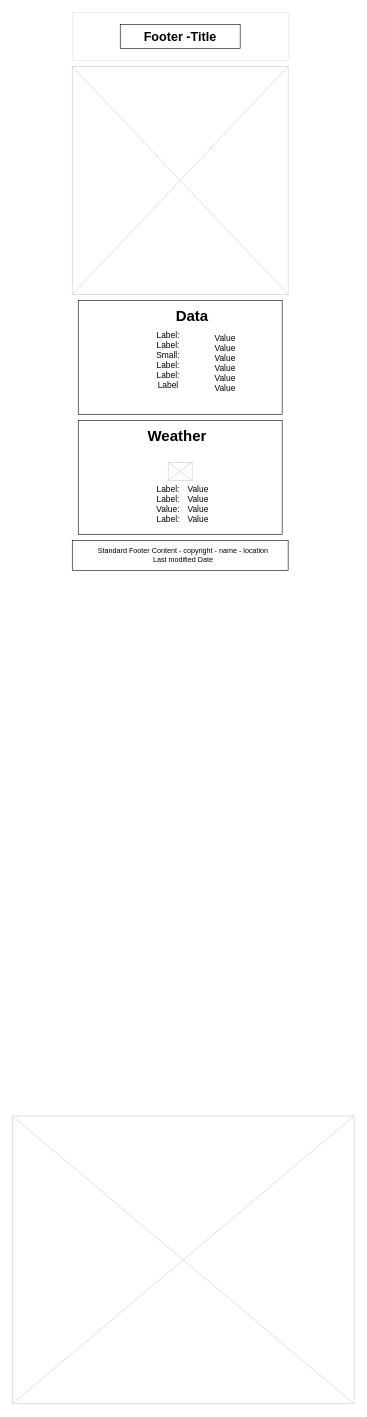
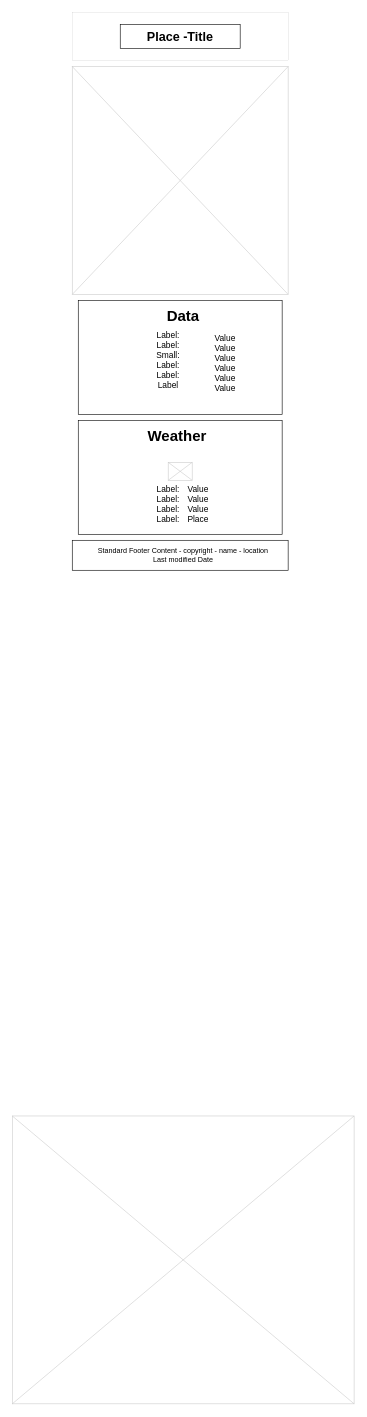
  <mxCell id="0" />
  <mxCell id="1" parent="0" />
  <mxCell id="2" value="" style="verticalLabelPosition=bottom;verticalAlign=top;strokeWidth=1;shape=mxgraph.mockup.graphics.iconGrid;strokeColor=#CCCCCC;gridSize=1,1;" parent="1" vertex="1"><mxGeometry x="120" y="110" width="360" height="380" as="geometry" /></mxCell>
  <mxCell id="3" value="" style="verticalLabelPosition=bottom;verticalAlign=top;strokeWidth=1;shape=mxgraph.mockup.graphics.iconGrid;strokeColor=#CCCCCC;gridSize=1,1;" parent="1" vertex="1"><mxGeometry x="20" y="1860" width="570" height="480" as="geometry" /></mxCell>
  <mxCell id="4" value="" style="rounded=0;whiteSpace=wrap;html=1;strokeWidth=0;" vertex="1" parent="1"><mxGeometry x="120" y="20" width="360" height="80" as="geometry" /></mxCell>
  <mxCell id="5" value="" style="rounded=0;whiteSpace=wrap;html=1;strokeWidth=1;" vertex="1" parent="1"><mxGeometry x="200" y="40" width="200" height="40" as="geometry" /></mxCell>
  <mxCell id="6" value="" style="rounded=0;whiteSpace=wrap;html=1;strokeWidth=1;" vertex="1" parent="1"><mxGeometry x="130" y="500" width="340" height="190" as="geometry" /></mxCell>
  <mxCell id="7" value="" style="rounded=0;whiteSpace=wrap;html=1;strokeWidth=1;" vertex="1" parent="1"><mxGeometry x="130" y="700" width="340" height="190" as="geometry" /></mxCell>
  <mxCell id="8" value="" style="rounded=0;whiteSpace=wrap;html=1;strokeWidth=1;" vertex="1" parent="1"><mxGeometry x="120" y="900" width="360" height="50" as="geometry" /></mxCell>
  <mxCell id="9" value="" style="verticalLabelPosition=bottom;verticalAlign=top;strokeWidth=1;shape=mxgraph.mockup.graphics.iconGrid;strokeColor=#CCCCCC;gridSize=1,1;" vertex="1" parent="1"><mxGeometry x="280" y="770" width="40" height="30" as="geometry" /></mxCell>
  <mxCell id="10" value="&lt;b&gt;&lt;font style=&quot;font-size: 25px;&quot;&gt;Weather&lt;/font&gt;&lt;/b&gt;" style="text;html=1;align=center;verticalAlign=middle;whiteSpace=wrap;rounded=0;" vertex="1" parent="1"><mxGeometry x="195" y="710" width="200" height="30" as="geometry" /></mxCell>
- <mxCell id="11" value="&lt;font style=&quot;font-size: 14px;&quot;&gt;Label:&lt;/font&gt;&lt;div&gt;&lt;font style=&quot;font-size: 14px;&quot;&gt;Label:&lt;/font&gt;&lt;/div&gt;&lt;div&gt;&lt;font style=&quot;font-size: 14px;&quot;&gt;Value:&lt;/font&gt;&lt;/div&gt;&lt;div&gt;&lt;font style=&quot;font-size: 14px;&quot;&gt;Label:&lt;/font&gt;&lt;/div&gt;" style="text;html=1;align=center;verticalAlign=middle;whiteSpace=wrap;rounded=0;" vertex="1" parent="1"><mxGeometry x="250" y="800" width="60" height="80" as="geometry" /></mxCell>
- <mxCell id="12" value="&lt;span style=&quot;font-size: 14px;&quot;&gt;Value&lt;/span&gt;&lt;div&gt;&lt;span style=&quot;font-size: 14px;&quot;&gt;Value&lt;/span&gt;&lt;/div&gt;&lt;div&gt;&lt;span style=&quot;font-size: 14px;&quot;&gt;Value&lt;/span&gt;&lt;/div&gt;&lt;div&gt;&lt;span style=&quot;font-size: 14px;&quot;&gt;Value&lt;/span&gt;&lt;/div&gt;" style="text;html=1;align=center;verticalAlign=middle;whiteSpace=wrap;rounded=0;" vertex="1" parent="1"><mxGeometry x="300" y="800" width="60" height="80" as="geometry" /></mxCell>
- <mxCell id="13" value="&lt;b&gt;&lt;font style=&quot;font-size: 25px;&quot;&gt;Data&lt;/font&gt;&lt;/b&gt;" style="text;html=1;align=center;verticalAlign=middle;whiteSpace=wrap;rounded=0;" vertex="1" parent="1"><mxGeometry x="220" y="510" width="200" height="30" as="geometry" /></mxCell>
+ <mxCell id="11" value="&lt;font style=&quot;font-size: 14px;&quot;&gt;Label:&lt;/font&gt;&lt;div&gt;&lt;font style=&quot;font-size: 14px;&quot;&gt;Label:&lt;/font&gt;&lt;/div&gt;&lt;div&gt;&lt;font style=&quot;font-size: 14px;&quot;&gt;Label:&lt;/font&gt;&lt;/div&gt;&lt;div&gt;&lt;font style=&quot;font-size: 14px;&quot;&gt;Label:&lt;/font&gt;&lt;/div&gt;" style="text;html=1;align=center;verticalAlign=middle;whiteSpace=wrap;rounded=0;" vertex="1" parent="1"><mxGeometry x="250" y="800" width="60" height="80" as="geometry" /></mxCell>
+ <mxCell id="12" value="&lt;span style=&quot;font-size: 14px;&quot;&gt;Value&lt;/span&gt;&lt;div&gt;&lt;span style=&quot;font-size: 14px;&quot;&gt;Value&lt;/span&gt;&lt;/div&gt;&lt;div&gt;&lt;span style=&quot;font-size: 14px;&quot;&gt;Value&lt;/span&gt;&lt;/div&gt;&lt;div&gt;&lt;span style=&quot;font-size: 14px;&quot;&gt;Place&lt;/span&gt;&lt;/div&gt;" style="text;html=1;align=center;verticalAlign=middle;whiteSpace=wrap;rounded=0;" vertex="1" parent="1"><mxGeometry x="300" y="800" width="60" height="80" as="geometry" /></mxCell>
+ <mxCell id="13" value="&lt;b&gt;&lt;font style=&quot;font-size: 25px;&quot;&gt;Data&lt;/font&gt;&lt;/b&gt;" style="text;html=1;align=center;verticalAlign=middle;whiteSpace=wrap;rounded=0;" vertex="1" parent="1"><mxGeometry x="205" y="510" width="200" height="30" as="geometry" /></mxCell>
  <mxCell id="14" value="&lt;span style=&quot;font-size: 14px;&quot;&gt;Value&lt;/span&gt;&lt;div&gt;&lt;span style=&quot;font-size: 14px;&quot;&gt;Value&lt;/span&gt;&lt;/div&gt;&lt;div&gt;&lt;span style=&quot;font-size: 14px;&quot;&gt;Value&lt;/span&gt;&lt;/div&gt;&lt;div&gt;&lt;span style=&quot;font-size: 14px;&quot;&gt;Value&lt;/span&gt;&lt;/div&gt;&lt;div&gt;&lt;span style=&quot;font-size: 14px;&quot;&gt;Value&lt;/span&gt;&lt;/div&gt;&lt;div&gt;&lt;span style=&quot;font-size: 14px;&quot;&gt;Value&lt;/span&gt;&lt;/div&gt;" style="text;html=1;align=center;verticalAlign=middle;whiteSpace=wrap;rounded=0;" vertex="1" parent="1"><mxGeometry x="345" y="550" width="60" height="110" as="geometry" /></mxCell>
  <mxCell id="15" value="&lt;font style=&quot;font-size: 14px;&quot;&gt;Label:&lt;/font&gt;&lt;div&gt;&lt;font style=&quot;font-size: 14px;&quot;&gt;Label:&lt;/font&gt;&lt;/div&gt;&lt;div&gt;&lt;font style=&quot;font-size: 14px;&quot;&gt;Small:&lt;/font&gt;&lt;/div&gt;&lt;div&gt;&lt;font style=&quot;font-size: 14px;&quot;&gt;Label:&lt;/font&gt;&lt;/div&gt;&lt;div&gt;&lt;font style=&quot;font-size: 14px;&quot;&gt;Label:&lt;/font&gt;&lt;/div&gt;&lt;div&gt;&lt;font style=&quot;font-size: 14px;&quot;&gt;Label&lt;/font&gt;&lt;/div&gt;" style="text;html=1;align=center;verticalAlign=middle;whiteSpace=wrap;rounded=0;" vertex="1" parent="1"><mxGeometry x="250" y="550" width="60" height="100" as="geometry" /></mxCell>
  <mxCell id="16" value="Standard Footer Content - copyright - name - location&lt;div&gt;Last modified Date&lt;/div&gt;" style="text;html=1;align=center;verticalAlign=middle;whiteSpace=wrap;rounded=0;" vertex="1" parent="1"><mxGeometry x="150" y="910" width="310" height="30" as="geometry" /></mxCell>
- <mxCell id="17" value="&lt;b&gt;&lt;font style=&quot;font-size: 21px;&quot;&gt;Footer -Title&lt;/font&gt;&lt;/b&gt;" style="text;html=1;align=center;verticalAlign=middle;whiteSpace=wrap;rounded=0;" vertex="1" parent="1"><mxGeometry x="210" y="45" width="180" height="30" as="geometry" /></mxCell>
+ <mxCell id="17" value="&lt;b&gt;&lt;font style=&quot;font-size: 21px;&quot;&gt;Place -Title&lt;/font&gt;&lt;/b&gt;" style="text;html=1;align=center;verticalAlign=middle;whiteSpace=wrap;rounded=0;" vertex="1" parent="1"><mxGeometry x="210" y="45" width="180" height="30" as="geometry" /></mxCell>
